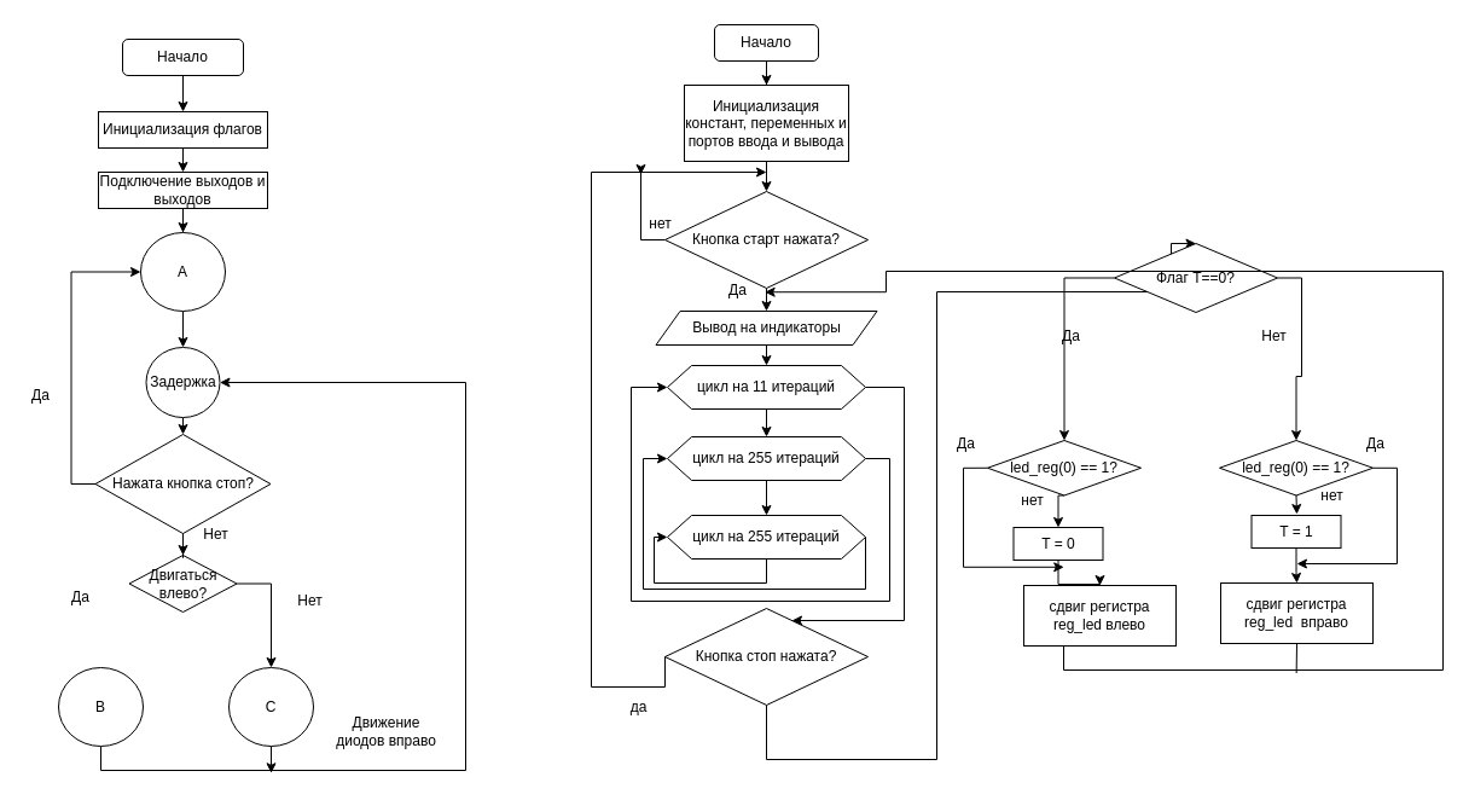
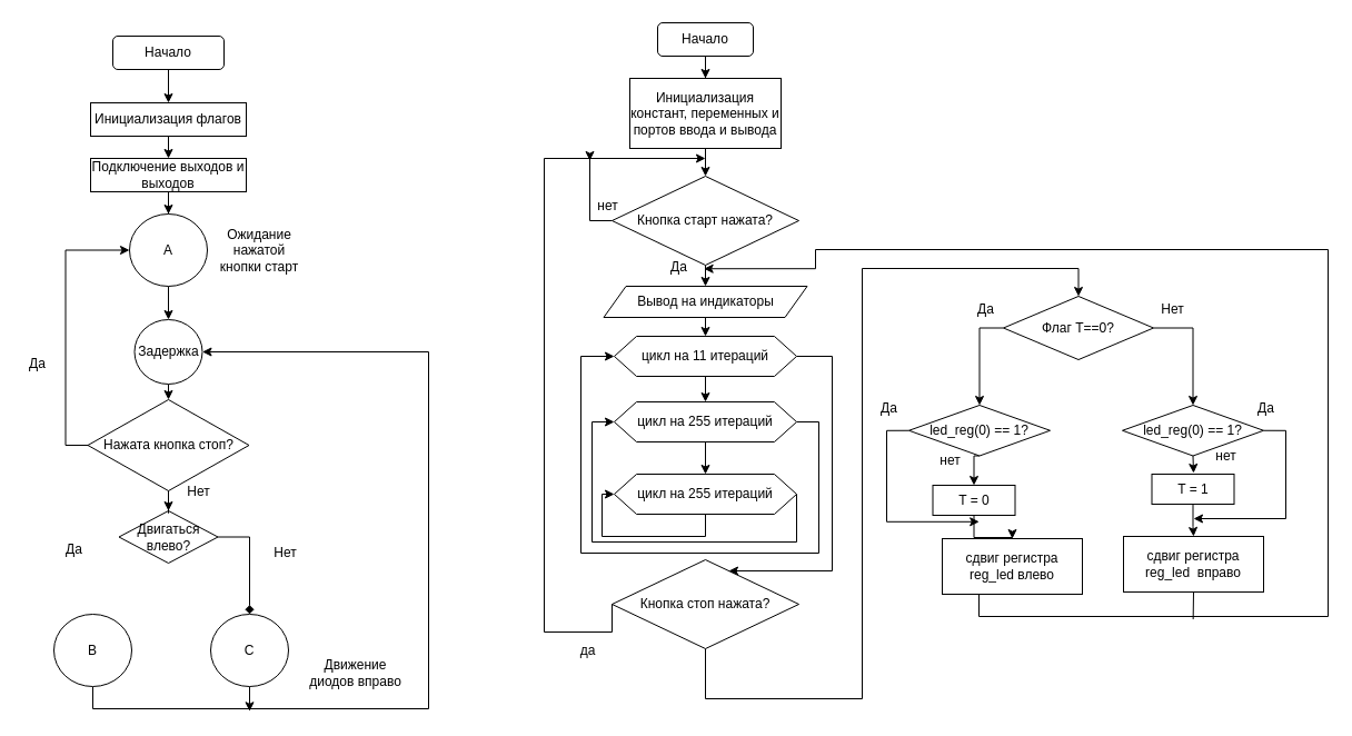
  <mxCell id="0" />
  <mxCell id="1" parent="0" />
  <mxCell id="2" style="edgeStyle=orthogonalEdgeStyle;rounded=0;orthogonalLoop=1;jettySize=auto;html=1;exitX=0.5;exitY=1;exitDx=0;exitDy=0;" parent="1" source="3" target="5" edge="1"><mxGeometry relative="1" as="geometry" /></mxCell>
  <mxCell id="3" value="Начало" style="rounded=1;whiteSpace=wrap;html=1;" parent="1" vertex="1"><mxGeometry x="101" y="32" width="100" height="30" as="geometry" /></mxCell>
  <mxCell id="4" style="edgeStyle=orthogonalEdgeStyle;rounded=0;orthogonalLoop=1;jettySize=auto;html=1;exitX=0.5;exitY=1;exitDx=0;exitDy=0;entryX=0.5;entryY=0;entryDx=0;entryDy=0;" parent="1" source="5" target="7" edge="1"><mxGeometry relative="1" as="geometry" /></mxCell>
  <mxCell id="5" value="Инициализация флагов" style="rounded=0;whiteSpace=wrap;html=1;" parent="1" vertex="1"><mxGeometry x="81" y="92" width="140" height="30" as="geometry" /></mxCell>
  <mxCell id="6" value="" style="edgeStyle=orthogonalEdgeStyle;rounded=0;orthogonalLoop=1;jettySize=auto;html=1;" parent="1" source="7" target="9" edge="1"><mxGeometry relative="1" as="geometry" /></mxCell>
  <mxCell id="7" value="Подключение выходов и выходов" style="rounded=0;whiteSpace=wrap;html=1;" parent="1" vertex="1"><mxGeometry x="81" y="142" width="140" height="30" as="geometry" /></mxCell>
  <mxCell id="8" style="edgeStyle=orthogonalEdgeStyle;rounded=0;orthogonalLoop=1;jettySize=auto;html=1;exitX=0.5;exitY=1;exitDx=0;exitDy=0;entryX=0.5;entryY=0;entryDx=0;entryDy=0;" parent="1" source="9" target="21" edge="1"><mxGeometry relative="1" as="geometry" /></mxCell>
  <mxCell id="9" value="А" style="ellipse;whiteSpace=wrap;html=1;rounded=0;" parent="1" vertex="1"><mxGeometry x="116" y="192" width="70" height="65" as="geometry" /></mxCell>
  <mxCell id="10" style="edgeStyle=orthogonalEdgeStyle;rounded=0;orthogonalLoop=1;jettySize=auto;html=1;exitX=0.5;exitY=1;exitDx=0;exitDy=0;entryX=1;entryY=0.5;entryDx=0;entryDy=0;" parent="1" source="11" target="21" edge="1"><mxGeometry relative="1" as="geometry"><mxPoint x="380" y="338" as="targetPoint" /><Array as="points"><mxPoint x="83" y="637" /><mxPoint x="385" y="637" /><mxPoint x="385" y="316" /></Array></mxGeometry></mxCell>
  <mxCell id="11" value="В" style="ellipse;whiteSpace=wrap;html=1;rounded=0;" parent="1" vertex="1"><mxGeometry x="48" y="552" width="70" height="65" as="geometry" /></mxCell>
+ <mxCell id="12" value="Ожидание нажатой кнопки старт" style="text;html=1;strokeColor=none;fillColor=none;align=center;verticalAlign=middle;whiteSpace=wrap;rounded=0;" parent="1" vertex="1"><mxGeometry x="189" y="203" width="88" height="44" as="geometry" /></mxCell>
  <mxCell id="13" style="edgeStyle=orthogonalEdgeStyle;rounded=0;orthogonalLoop=1;jettySize=auto;html=1;exitX=0.5;exitY=1;exitDx=0;exitDy=0;" parent="1" source="14" edge="1"><mxGeometry relative="1" as="geometry"><mxPoint x="224" y="639.286" as="targetPoint" /></mxGeometry></mxCell>
  <mxCell id="14" value="С" style="ellipse;whiteSpace=wrap;html=1;rounded=0;" parent="1" vertex="1"><mxGeometry x="189" y="552" width="70" height="65" as="geometry" /></mxCell>
  <mxCell id="15" value="&lt;div&gt;Движение &lt;br&gt;&lt;/div&gt;&lt;div&gt;диодов вправо&lt;/div&gt;" style="text;html=1;align=center;verticalAlign=middle;resizable=0;points=[];autosize=1;strokeColor=none;fillColor=none;" parent="1" vertex="1"><mxGeometry x="272" y="588.5" width="93" height="32" as="geometry" /></mxCell>
- <mxCell id="16" style="edgeStyle=orthogonalEdgeStyle;rounded=0;orthogonalLoop=1;jettySize=auto;html=1;exitX=1;exitY=0.5;exitDx=0;exitDy=0;" parent="1" source="17" target="14" edge="1"><mxGeometry relative="1" as="geometry" /></mxCell>
+ <mxCell id="16" style="edgeStyle=orthogonalEdgeStyle;rounded=0;orthogonalLoop=1;jettySize=auto;html=1;exitX=1;exitY=0.5;exitDx=0;exitDy=0;endArrow=diamond;" parent="1" source="17" target="14" edge="1"><mxGeometry relative="1" as="geometry" /></mxCell>
  <mxCell id="17" value="&lt;div&gt;Двигаться&lt;/div&gt;&lt;div&gt;влево?&lt;br&gt;&lt;/div&gt;" style="rhombus;whiteSpace=wrap;html=1;" parent="1" vertex="1"><mxGeometry x="106.5" y="459" width="89" height="47" as="geometry" /></mxCell>
  <mxCell id="18" value="&lt;div&gt;Да&lt;/div&gt;" style="text;html=1;align=center;verticalAlign=middle;resizable=0;points=[];autosize=1;strokeColor=none;fillColor=none;" parent="1" vertex="1"><mxGeometry x="53" y="485" width="25" height="18" as="geometry" /></mxCell>
  <mxCell id="19" value="Нет" style="text;html=1;align=center;verticalAlign=middle;resizable=0;points=[];autosize=1;strokeColor=none;fillColor=none;" parent="1" vertex="1"><mxGeometry x="240" y="488" width="31" height="18" as="geometry" /></mxCell>
  <mxCell id="20" style="edgeStyle=orthogonalEdgeStyle;rounded=0;orthogonalLoop=1;jettySize=auto;html=1;exitX=0.5;exitY=1;exitDx=0;exitDy=0;entryX=0.5;entryY=0;entryDx=0;entryDy=0;" parent="1" source="21" target="24" edge="1"><mxGeometry relative="1" as="geometry" /></mxCell>
  <mxCell id="21" value="Задержка" style="ellipse;whiteSpace=wrap;html=1;" parent="1" vertex="1"><mxGeometry x="120.5" y="287" width="61" height="58" as="geometry" /></mxCell>
  <mxCell id="22" style="edgeStyle=orthogonalEdgeStyle;rounded=0;orthogonalLoop=1;jettySize=auto;html=1;exitX=0;exitY=0.5;exitDx=0;exitDy=0;entryX=0;entryY=0.5;entryDx=0;entryDy=0;" parent="1" source="24" target="9" edge="1"><mxGeometry relative="1" as="geometry" /></mxCell>
  <mxCell id="23" style="edgeStyle=orthogonalEdgeStyle;rounded=0;orthogonalLoop=1;jettySize=auto;html=1;exitX=0.5;exitY=1;exitDx=0;exitDy=0;" parent="1" source="24" target="17" edge="1"><mxGeometry relative="1" as="geometry" /></mxCell>
  <mxCell id="24" value="Нажата кнопка стоп?" style="rhombus;whiteSpace=wrap;html=1;" parent="1" vertex="1"><mxGeometry x="78.5" y="359" width="145" height="82" as="geometry" /></mxCell>
  <mxCell id="25" value="Да" style="text;html=1;align=center;verticalAlign=middle;resizable=0;points=[];autosize=1;strokeColor=none;fillColor=none;" parent="1" vertex="1"><mxGeometry x="20" y="318" width="25" height="18" as="geometry" /></mxCell>
  <mxCell id="26" value="Нет" style="text;html=1;align=center;verticalAlign=middle;resizable=0;points=[];autosize=1;strokeColor=none;fillColor=none;" parent="1" vertex="1"><mxGeometry x="162" y="433" width="31" height="18" as="geometry" /></mxCell>
  <mxCell id="27" style="edgeStyle=orthogonalEdgeStyle;rounded=0;orthogonalLoop=1;jettySize=auto;html=1;exitX=0.5;exitY=1;exitDx=0;exitDy=0;" parent="1" source="28" target="30" edge="1"><mxGeometry relative="1" as="geometry" /></mxCell>
  <mxCell id="28" value="Начало" style="rounded=1;whiteSpace=wrap;html=1;" parent="1" vertex="1"><mxGeometry x="591" y="20" width="86" height="30" as="geometry" /></mxCell>
  <mxCell id="29" style="edgeStyle=orthogonalEdgeStyle;rounded=0;orthogonalLoop=1;jettySize=auto;html=1;exitX=0.5;exitY=1;exitDx=0;exitDy=0;" parent="1" source="30" target="33" edge="1"><mxGeometry relative="1" as="geometry" /></mxCell>
  <mxCell id="30" value="Инициализация констант, переменных и портов ввода и вывода" style="rounded=0;whiteSpace=wrap;html=1;" parent="1" vertex="1"><mxGeometry x="566" y="70" width="136" height="63" as="geometry" /></mxCell>
  <mxCell id="31" style="edgeStyle=orthogonalEdgeStyle;rounded=0;orthogonalLoop=1;jettySize=auto;html=1;exitX=0.5;exitY=1;exitDx=0;exitDy=0;entryX=0.5;entryY=0;entryDx=0;entryDy=0;" parent="1" source="33" target="35" edge="1"><mxGeometry relative="1" as="geometry" /></mxCell>
  <mxCell id="32" style="edgeStyle=orthogonalEdgeStyle;rounded=0;orthogonalLoop=1;jettySize=auto;html=1;exitX=0;exitY=0.5;exitDx=0;exitDy=0;" parent="1" source="33" edge="1"><mxGeometry relative="1" as="geometry"><mxPoint x="530" y="144" as="targetPoint" /></mxGeometry></mxCell>
  <mxCell id="33" value="Кнопка старт нажата?" style="rhombus;whiteSpace=wrap;html=1;" parent="1" vertex="1"><mxGeometry x="550" y="158" width="168" height="80" as="geometry" /></mxCell>
  <mxCell id="34" style="edgeStyle=orthogonalEdgeStyle;rounded=0;orthogonalLoop=1;jettySize=auto;html=1;exitX=0.5;exitY=1;exitDx=0;exitDy=0;entryX=0.5;entryY=0;entryDx=0;entryDy=0;" parent="1" source="35" target="38" edge="1"><mxGeometry relative="1" as="geometry" /></mxCell>
  <mxCell id="35" value="Вывод на индикаторы" style="shape=parallelogram;perimeter=parallelogramPerimeter;whiteSpace=wrap;html=1;fixedSize=1;" parent="1" vertex="1"><mxGeometry x="542.5" y="257" width="183" height="28" as="geometry" /></mxCell>
  <mxCell id="36" style="edgeStyle=orthogonalEdgeStyle;rounded=0;orthogonalLoop=1;jettySize=auto;html=1;exitX=0.5;exitY=1;exitDx=0;exitDy=0;entryX=0.5;entryY=0;entryDx=0;entryDy=0;" parent="1" source="38" target="41" edge="1"><mxGeometry relative="1" as="geometry" /></mxCell>
  <mxCell id="37" style="edgeStyle=orthogonalEdgeStyle;rounded=0;orthogonalLoop=1;jettySize=auto;html=1;exitX=1;exitY=0.5;exitDx=0;exitDy=0;" parent="1" source="38" target="46" edge="1"><mxGeometry relative="1" as="geometry"><Array as="points"><mxPoint x="748" y="320" /><mxPoint x="748" y="513" /></Array></mxGeometry></mxCell>
  <mxCell id="38" value="цикл на 11 итераций" style="shape=hexagon;perimeter=hexagonPerimeter2;whiteSpace=wrap;html=1;fixedSize=1;" parent="1" vertex="1"><mxGeometry x="552" y="302" width="164" height="36" as="geometry" /></mxCell>
  <mxCell id="39" style="edgeStyle=orthogonalEdgeStyle;rounded=0;orthogonalLoop=1;jettySize=auto;html=1;exitX=0.5;exitY=1;exitDx=0;exitDy=0;" parent="1" source="41" target="43" edge="1"><mxGeometry relative="1" as="geometry" /></mxCell>
  <mxCell id="40" style="edgeStyle=orthogonalEdgeStyle;rounded=0;orthogonalLoop=1;jettySize=auto;html=1;exitX=1;exitY=0.5;exitDx=0;exitDy=0;entryX=0;entryY=0.5;entryDx=0;entryDy=0;" parent="1" source="41" target="38" edge="1"><mxGeometry relative="1" as="geometry"><Array as="points"><mxPoint x="736" y="379" /><mxPoint x="736" y="497" /><mxPoint x="522" y="497" /><mxPoint x="522" y="320" /></Array></mxGeometry></mxCell>
  <mxCell id="41" value="&lt;div&gt;цикл на 255 итераций&lt;/div&gt;" style="shape=hexagon;perimeter=hexagonPerimeter2;whiteSpace=wrap;html=1;fixedSize=1;" parent="1" vertex="1"><mxGeometry x="552" y="361" width="164" height="36" as="geometry" /></mxCell>
  <mxCell id="42" style="edgeStyle=orthogonalEdgeStyle;rounded=0;orthogonalLoop=1;jettySize=auto;html=1;exitX=1;exitY=0.5;exitDx=0;exitDy=0;entryX=0;entryY=0.5;entryDx=0;entryDy=0;" parent="1" source="43" target="41" edge="1"><mxGeometry relative="1" as="geometry"><Array as="points"><mxPoint x="716" y="487" /><mxPoint x="532" y="487" /><mxPoint x="532" y="379" /></Array></mxGeometry></mxCell>
  <mxCell id="43" value="&lt;div&gt;цикл на 255 итераций&lt;/div&gt;" style="shape=hexagon;perimeter=hexagonPerimeter2;whiteSpace=wrap;html=1;fixedSize=1;" parent="1" vertex="1"><mxGeometry x="552" y="426" width="164" height="36" as="geometry" /></mxCell>
  <mxCell id="44" style="edgeStyle=orthogonalEdgeStyle;rounded=0;orthogonalLoop=1;jettySize=auto;html=1;exitX=0;exitY=0.5;exitDx=0;exitDy=0;" parent="1" source="46" edge="1"><mxGeometry relative="1" as="geometry"><mxPoint x="634" y="142" as="targetPoint" /><Array as="points"><mxPoint x="489" y="568" /><mxPoint x="489" y="142" /></Array></mxGeometry></mxCell>
  <mxCell id="45" style="edgeStyle=orthogonalEdgeStyle;rounded=0;orthogonalLoop=1;jettySize=auto;html=1;exitX=0.5;exitY=1;exitDx=0;exitDy=0;entryX=0.5;entryY=0;entryDx=0;entryDy=0;" parent="1" source="46" target="53" edge="1"><mxGeometry relative="1" as="geometry"><mxPoint x="784" y="89" as="targetPoint" /><Array as="points"><mxPoint x="634" y="628" /><mxPoint x="775" y="628" /><mxPoint x="775" y="241" /><mxPoint x="969" y="241" /></Array></mxGeometry></mxCell>
  <mxCell id="46" value="Кнопка стоп нажата?" style="rhombus;whiteSpace=wrap;html=1;" parent="1" vertex="1"><mxGeometry x="550" y="503" width="168" height="80" as="geometry" /></mxCell>
  <mxCell id="47" style="edgeStyle=orthogonalEdgeStyle;rounded=0;orthogonalLoop=1;jettySize=auto;html=1;exitX=0.5;exitY=1;exitDx=0;exitDy=0;entryX=0;entryY=0.5;entryDx=0;entryDy=0;" parent="1" source="43" target="43" edge="1"><mxGeometry relative="1" as="geometry"><Array as="points"><mxPoint x="634" y="482" /><mxPoint x="541" y="482" /><mxPoint x="541" y="444" /></Array></mxGeometry></mxCell>
  <mxCell id="48" value="&lt;div&gt;да&lt;/div&gt;" style="text;html=1;align=center;verticalAlign=middle;resizable=0;points=[];autosize=1;strokeColor=none;fillColor=none;" parent="1" vertex="1"><mxGeometry x="516" y="576" width="24" height="18" as="geometry" /></mxCell>
  <mxCell id="49" value="&lt;div&gt;нет&lt;/div&gt;" style="text;html=1;align=center;verticalAlign=middle;resizable=0;points=[];autosize=1;strokeColor=none;fillColor=none;" parent="1" vertex="1"><mxGeometry x="531" y="176" width="29" height="18" as="geometry" /></mxCell>
  <mxCell id="50" value="Да" style="text;html=1;align=center;verticalAlign=middle;resizable=0;points=[];autosize=1;strokeColor=none;fillColor=none;" parent="1" vertex="1"><mxGeometry x="597" y="231" width="25" height="18" as="geometry" /></mxCell>
  <mxCell id="51" style="edgeStyle=orthogonalEdgeStyle;rounded=0;orthogonalLoop=1;jettySize=auto;html=1;exitX=1;exitY=0.5;exitDx=0;exitDy=0;entryX=0.5;entryY=0;entryDx=0;entryDy=0;" parent="1" source="53" target="56" edge="1"><mxGeometry relative="1" as="geometry" /></mxCell>
  <mxCell id="52" style="edgeStyle=orthogonalEdgeStyle;rounded=0;orthogonalLoop=1;jettySize=auto;html=1;exitX=0;exitY=0.5;exitDx=0;exitDy=0;entryX=0.5;entryY=0;entryDx=0;entryDy=0;" parent="1" source="53" target="63" edge="1"><mxGeometry relative="1" as="geometry" /></mxCell>
- <mxCell id="53" value="Флаг Т==0?" style="rhombus;whiteSpace=wrap;html=1;" parent="1" vertex="1"><mxGeometry x="922" y="201" width="135" height="57" as="geometry" /></mxCell>
+ <mxCell id="53" value="Флаг Т==0?" style="rhombus;whiteSpace=wrap;html=1;" parent="1" vertex="1"><mxGeometry x="902" y="266" width="135" height="57" as="geometry" /></mxCell>
  <mxCell id="54" style="edgeStyle=orthogonalEdgeStyle;rounded=0;orthogonalLoop=1;jettySize=auto;html=1;exitX=0.5;exitY=1;exitDx=0;exitDy=0;" parent="1" source="56" edge="1"><mxGeometry relative="1" as="geometry"><mxPoint x="1073" y="425" as="targetPoint" /></mxGeometry></mxCell>
  <mxCell id="55" style="edgeStyle=orthogonalEdgeStyle;rounded=0;orthogonalLoop=1;jettySize=auto;html=1;exitX=1;exitY=0.5;exitDx=0;exitDy=0;" parent="1" source="56" edge="1"><mxGeometry relative="1" as="geometry"><mxPoint x="1073" y="466" as="targetPoint" /><Array as="points"><mxPoint x="1156" y="387" /><mxPoint x="1156" y="466" /></Array></mxGeometry></mxCell>
  <mxCell id="56" value="led_reg(0) == 1?" style="rhombus;whiteSpace=wrap;html=1;" parent="1" vertex="1"><mxGeometry x="1009" y="364" width="127" height="45.5" as="geometry" /></mxCell>
  <mxCell id="57" style="edgeStyle=orthogonalEdgeStyle;rounded=0;orthogonalLoop=1;jettySize=auto;html=1;exitX=0.5;exitY=1;exitDx=0;exitDy=0;" parent="1" source="58" target="60" edge="1"><mxGeometry relative="1" as="geometry" /></mxCell>
  <mxCell id="58" value="T = 1" style="whiteSpace=wrap;html=1;" parent="1" vertex="1"><mxGeometry x="1035.5" y="426" width="74" height="27" as="geometry" /></mxCell>
  <mxCell id="59" style="rounded=1;orthogonalLoop=1;jettySize=auto;html=1;exitX=0.5;exitY=1;exitDx=0;exitDy=0;endArrow=none;endFill=0;" parent="1" source="60" edge="1"><mxGeometry relative="1" as="geometry"><mxPoint x="1072.647" y="556.529" as="targetPoint" /></mxGeometry></mxCell>
  <mxCell id="60" value="&lt;div&gt;сдвиг регистра reg_led&amp;nbsp; вправо  &lt;/div&gt;" style="whiteSpace=wrap;html=1;" parent="1" vertex="1"><mxGeometry x="1010" y="482" width="126" height="50" as="geometry" /></mxCell>
  <mxCell id="61" style="edgeStyle=orthogonalEdgeStyle;rounded=0;orthogonalLoop=1;jettySize=auto;html=1;exitX=0.5;exitY=1;exitDx=0;exitDy=0;entryX=0.5;entryY=0;entryDx=0;entryDy=0;" parent="1" source="63" target="65" edge="1"><mxGeometry relative="1" as="geometry" /></mxCell>
  <mxCell id="62" style="edgeStyle=orthogonalEdgeStyle;rounded=0;orthogonalLoop=1;jettySize=auto;html=1;exitX=0;exitY=0.5;exitDx=0;exitDy=0;" parent="1" source="63" edge="1"><mxGeometry relative="1" as="geometry"><mxPoint x="880.2" y="468.8" as="targetPoint" /><Array as="points"><mxPoint x="797" y="387" /><mxPoint x="797" y="469" /><mxPoint x="880" y="469" /></Array></mxGeometry></mxCell>
  <mxCell id="63" value="led_reg(0) == 1?" style="rhombus;whiteSpace=wrap;html=1;" parent="1" vertex="1"><mxGeometry x="817" y="364" width="127" height="45.5" as="geometry" /></mxCell>
  <mxCell id="64" style="edgeStyle=orthogonalEdgeStyle;rounded=0;orthogonalLoop=1;jettySize=auto;html=1;exitX=0.5;exitY=1;exitDx=0;exitDy=0;" parent="1" source="65" target="67" edge="1"><mxGeometry relative="1" as="geometry" /></mxCell>
  <mxCell id="65" value="T = 0" style="whiteSpace=wrap;html=1;" parent="1" vertex="1"><mxGeometry x="838.5" y="436" width="74" height="27" as="geometry" /></mxCell>
  <mxCell id="66" style="edgeStyle=orthogonalEdgeStyle;rounded=0;orthogonalLoop=1;jettySize=auto;html=1;exitX=0.5;exitY=1;exitDx=0;exitDy=0;" parent="1" source="67" edge="1"><mxGeometry relative="1" as="geometry"><mxPoint x="632.647" y="241.235" as="targetPoint" /><Array as="points"><mxPoint x="880" y="554" /><mxPoint x="1194" y="554" /><mxPoint x="1194" y="224" /><mxPoint x="733" y="224" /><mxPoint x="733" y="241" /></Array></mxGeometry></mxCell>
  <mxCell id="67" value="&lt;div&gt;сдвиг регистра reg_led влево &lt;/div&gt;" style="whiteSpace=wrap;html=1;" parent="1" vertex="1"><mxGeometry x="847" y="484" width="126" height="50" as="geometry" /></mxCell>
  <mxCell id="68" value="Да" style="text;html=1;align=center;verticalAlign=middle;resizable=0;points=[];autosize=1;strokeColor=none;fillColor=none;" parent="1" vertex="1"><mxGeometry x="786" y="358" width="25" height="18" as="geometry" /></mxCell>
  <mxCell id="69" value="Да" style="text;html=1;align=center;verticalAlign=middle;resizable=0;points=[];autosize=1;strokeColor=none;fillColor=none;" parent="1" vertex="1"><mxGeometry x="1125" y="358" width="25" height="18" as="geometry" /></mxCell>
  <mxCell id="70" value="&lt;div&gt;нет&lt;/div&gt;" style="text;html=1;align=center;verticalAlign=middle;resizable=0;points=[];autosize=1;strokeColor=none;fillColor=none;" parent="1" vertex="1"><mxGeometry x="839" y="405" width="29" height="18" as="geometry" /></mxCell>
  <mxCell id="71" value="&lt;div&gt;нет&lt;/div&gt;" style="text;html=1;align=center;verticalAlign=middle;resizable=0;points=[];autosize=1;strokeColor=none;fillColor=none;" parent="1" vertex="1"><mxGeometry x="1087" y="401" width="29" height="18" as="geometry" /></mxCell>
  <mxCell id="72" value="Да" style="text;html=1;align=center;verticalAlign=middle;resizable=0;points=[];autosize=1;strokeColor=none;fillColor=none;" vertex="1" parent="1"><mxGeometry x="873" y="269" width="25" height="18" as="geometry" /></mxCell>
  <mxCell id="73" value="Нет" style="text;html=1;align=center;verticalAlign=middle;resizable=0;points=[];autosize=1;strokeColor=none;fillColor=none;" vertex="1" parent="1"><mxGeometry x="1038" y="269" width="31" height="18" as="geometry" /></mxCell>
